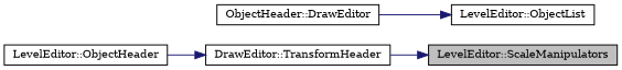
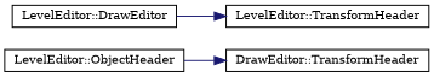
  digraph {
    fontname="DejaVu Serif"
    rankdir=RL
    node [color=black fillcolor=white fontname="DejaVu Serif" fontsize=10 shape=record style=filled]
    edge [color=midnightblue dir=back fontname="DejaVu Serif" fontsize=10 labelfontname=Helvetica labelfontsize=10 style=solid]
-   n1 [fillcolor=grey75 fontcolor=black height=0.2 label="LevelEditor::ScaleManipulators" width=0.4]
    n2 [height=0.2 label="DrawEditor::TransformHeader" width=0.4]
    n3 [height=0.2 label="LevelEditor::ObjectHeader" width=0.4]
-   n4 [height=0.2 label="LevelEditor::ObjectList" width=0.4]
-   n5 [height=0.2 label="ObjectHeader::DrawEditor" width=0.4]
-   n1 -> n2
+   n4 [height=0.2 label="LevelEditor::TransformHeader" width=0.4]
+   n5 [height=0.2 label="LevelEditor::DrawEditor" width=0.4]
    n2 -> n3
    n4 -> n5
  }
